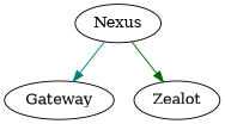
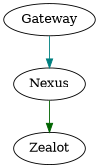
  digraph {
    node [penwidth=1 strength=1 x=0 y=0 z=0]
    n1 [depth=0 label=Nexus]
    n2 [depth=1 label=Gateway]
    n3 [depth=2 label=Zealot]
-   n1 -> n2 [color=teal]
+   n2 -> n1 [color=teal]
    n1 -> n3 [color=darkgreen]
  }
